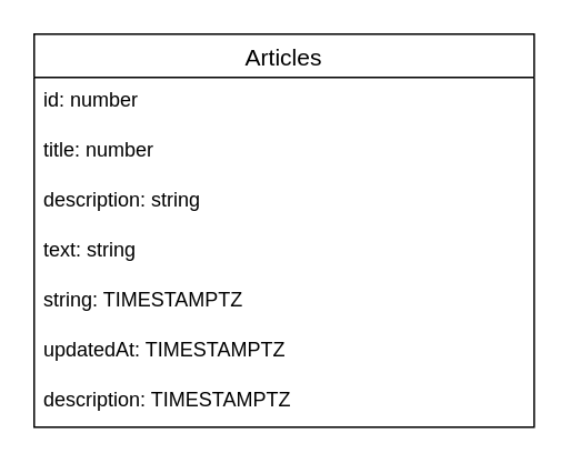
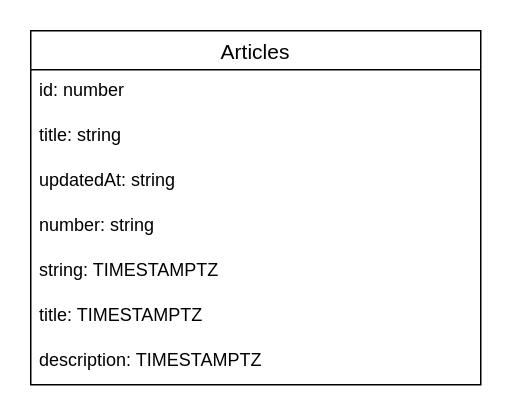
  <mxCell id="0" />
  <mxCell id="1" parent="0" />
  <mxCell id="2" value="Articles" style="swimlane;fontStyle=0;childLayout=stackLayout;horizontal=1;startSize=26;horizontalStack=0;resizeParent=1;resizeParentMax=0;resizeLast=0;collapsible=1;marginBottom=0;align=center;fontSize=14;" vertex="1" parent="1"><mxGeometry x="20" y="20" width="300" height="236" as="geometry" /></mxCell>
  <mxCell id="3" value="id: number" style="text;strokeColor=none;fillColor=none;spacingLeft=4;spacingRight=4;overflow=hidden;rotatable=0;points=[[0,0.5],[1,0.5]];portConstraint=eastwest;fontSize=12;whiteSpace=wrap;html=1;" vertex="1" parent="2"><mxGeometry y="26" width="300" height="30" as="geometry" /></mxCell>
- <mxCell id="4" value="title: number" style="text;strokeColor=none;fillColor=none;spacingLeft=4;spacingRight=4;overflow=hidden;rotatable=0;points=[[0,0.5],[1,0.5]];portConstraint=eastwest;fontSize=12;whiteSpace=wrap;html=1;" vertex="1" parent="2"><mxGeometry y="56" width="300" height="30" as="geometry" /></mxCell>
- <mxCell id="5" value="description: string" style="text;strokeColor=none;fillColor=none;spacingLeft=4;spacingRight=4;overflow=hidden;rotatable=0;points=[[0,0.5],[1,0.5]];portConstraint=eastwest;fontSize=12;whiteSpace=wrap;html=1;" vertex="1" parent="2"><mxGeometry y="86" width="300" height="30" as="geometry" /></mxCell>
- <mxCell id="6" value="text: string" style="text;strokeColor=none;fillColor=none;spacingLeft=4;spacingRight=4;overflow=hidden;rotatable=0;points=[[0,0.5],[1,0.5]];portConstraint=eastwest;fontSize=12;whiteSpace=wrap;html=1;" vertex="1" parent="2"><mxGeometry y="116" width="300" height="30" as="geometry" /></mxCell>
+ <mxCell id="4" value="title: string" style="text;strokeColor=none;fillColor=none;spacingLeft=4;spacingRight=4;overflow=hidden;rotatable=0;points=[[0,0.5],[1,0.5]];portConstraint=eastwest;fontSize=12;whiteSpace=wrap;html=1;" vertex="1" parent="2"><mxGeometry y="56" width="300" height="30" as="geometry" /></mxCell>
+ <mxCell id="5" value="updatedAt: string" style="text;strokeColor=none;fillColor=none;spacingLeft=4;spacingRight=4;overflow=hidden;rotatable=0;points=[[0,0.5],[1,0.5]];portConstraint=eastwest;fontSize=12;whiteSpace=wrap;html=1;" vertex="1" parent="2"><mxGeometry y="86" width="300" height="30" as="geometry" /></mxCell>
+ <mxCell id="6" value="number: string" style="text;strokeColor=none;fillColor=none;spacingLeft=4;spacingRight=4;overflow=hidden;rotatable=0;points=[[0,0.5],[1,0.5]];portConstraint=eastwest;fontSize=12;whiteSpace=wrap;html=1;" vertex="1" parent="2"><mxGeometry y="116" width="300" height="30" as="geometry" /></mxCell>
  <mxCell id="7" value="string: TIMESTAMPTZ" style="text;strokeColor=none;fillColor=none;spacingLeft=4;spacingRight=4;overflow=hidden;rotatable=0;points=[[0,0.5],[1,0.5]];portConstraint=eastwest;fontSize=12;whiteSpace=wrap;html=1;" vertex="1" parent="2"><mxGeometry y="146" width="300" height="30" as="geometry" /></mxCell>
- <mxCell id="8" value="updatedAt: TIMESTAMPTZ" style="text;strokeColor=none;fillColor=none;spacingLeft=4;spacingRight=4;overflow=hidden;rotatable=0;points=[[0,0.5],[1,0.5]];portConstraint=eastwest;fontSize=12;whiteSpace=wrap;html=1;" vertex="1" parent="2"><mxGeometry y="176" width="300" height="30" as="geometry" /></mxCell>
+ <mxCell id="8" value="title: TIMESTAMPTZ" style="text;strokeColor=none;fillColor=none;spacingLeft=4;spacingRight=4;overflow=hidden;rotatable=0;points=[[0,0.5],[1,0.5]];portConstraint=eastwest;fontSize=12;whiteSpace=wrap;html=1;" vertex="1" parent="2"><mxGeometry y="176" width="300" height="30" as="geometry" /></mxCell>
  <mxCell id="9" value="description: TIMESTAMPTZ" style="text;strokeColor=none;fillColor=none;spacingLeft=4;spacingRight=4;overflow=hidden;rotatable=0;points=[[0,0.5],[1,0.5]];portConstraint=eastwest;fontSize=12;whiteSpace=wrap;html=1;" vertex="1" parent="2"><mxGeometry y="206" width="300" height="30" as="geometry" /></mxCell>
